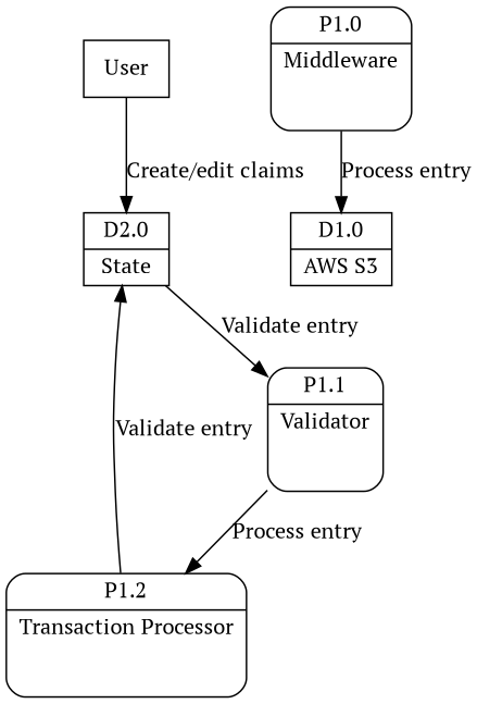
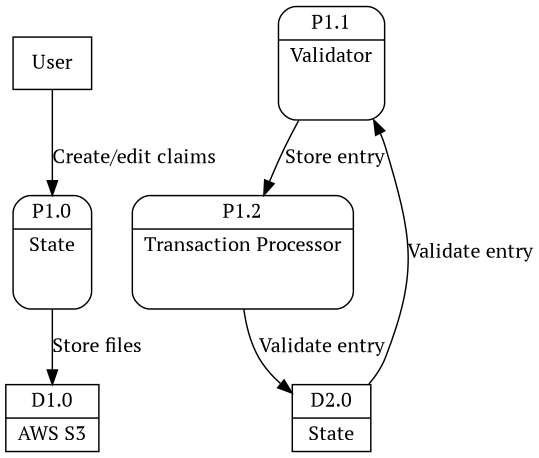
  digraph {
    fontname="PT Serif"
    node [fontname="PT Serif" shape=Mrecord]
    edge [fontname="PT Serif"]
    n1 [label=User shape=box]
-   n2 [label="{<f0> P1.0|<f1> Middleware\n\n\n}"]
+   n2 [label="{<f0> P1.0|<f1> State\n\n\n}"]
    n3 [label="{<f0>D1.0|<f1>AWS S3}" shape=record]
    n4 [label="{<f0> P1.1|<f1> Validator\n\n\n}"]
    n5 [label="{<f0> P1.2|<f1> Transaction Processor\n\n\n}"]
    n6 [label="{<f0>D2.0|<f1>State}" shape=record]
-   n1 -> n6 [label="Create/edit claims"]
-   n2 -> n3 [label="Process entry"]
-   n4 -> n5 [label="Process entry"]
+   n1 -> n2 [label="Create/edit claims"]
+   n2 -> n3 [label="Store files"]
+   n4 -> n5 [label="Store entry"]
    n5 -> n6 [label="Validate entry"]
    n6 -> n4 [label="Validate entry"]
  }
